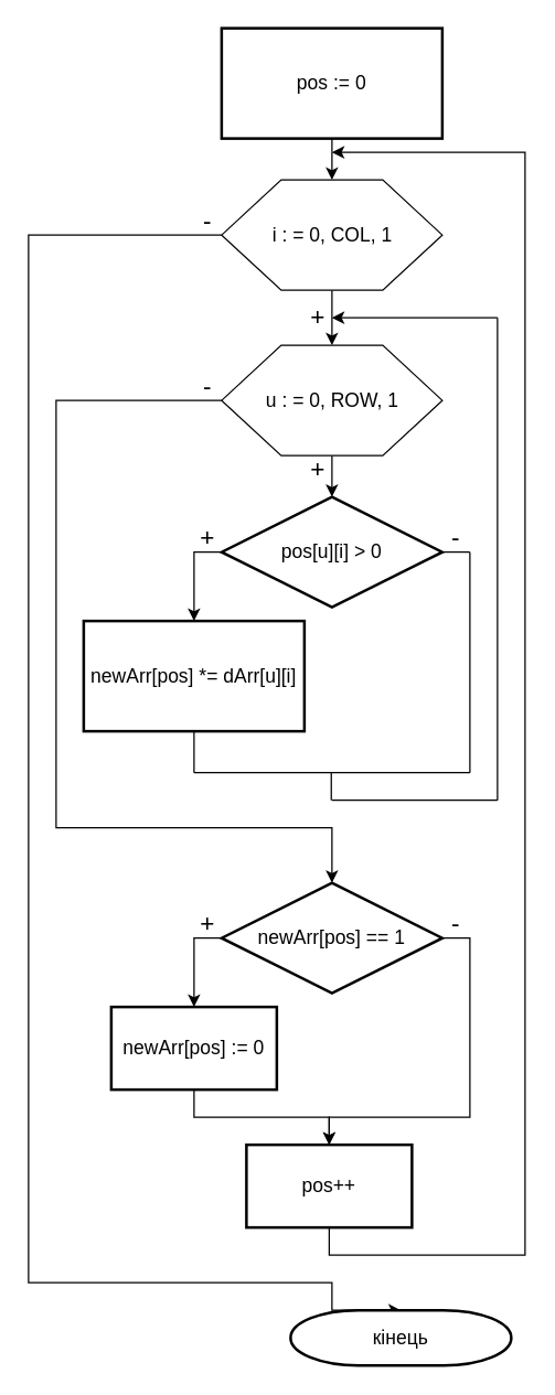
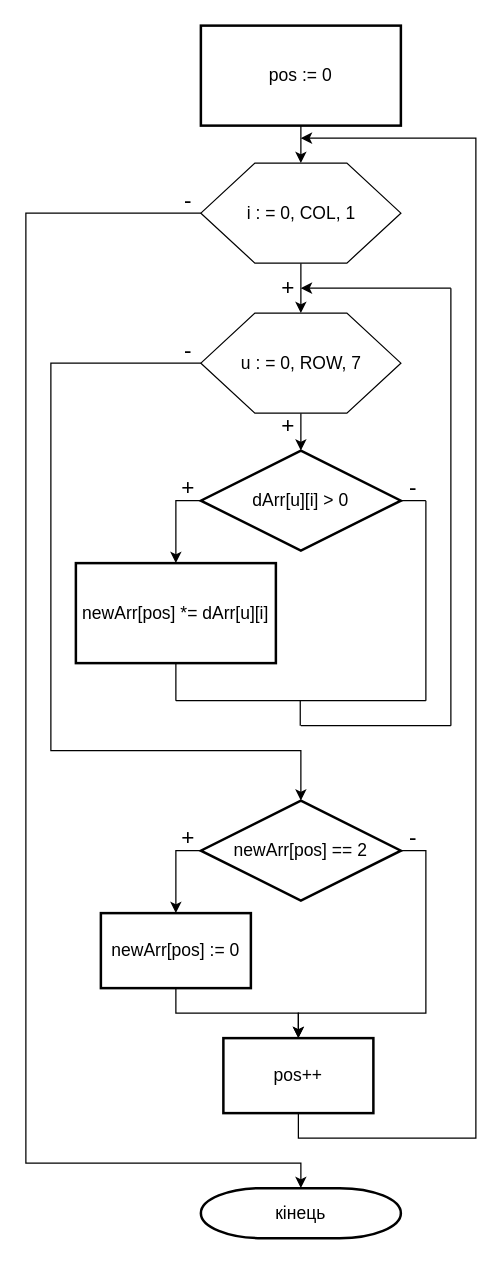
  <mxCell id="0" />
  <mxCell id="1" parent="0" />
  <mxCell id="2" style="edgeStyle=orthogonalEdgeStyle;rounded=0;orthogonalLoop=1;jettySize=auto;html=1;exitX=0.5;exitY=1;exitDx=0;exitDy=0;entryX=0.5;entryY=0;entryDx=0;entryDy=0;" edge="1" parent="1" source="3" target="5"><mxGeometry relative="1" as="geometry" /></mxCell>
  <mxCell id="3" value="&lt;font style=&quot;font-size: 14px&quot;&gt;pos := 0&lt;/font&gt;" style="whiteSpace=wrap;html=1;strokeWidth=2;" vertex="1" parent="1"><mxGeometry x="160" y="20" width="160" height="80" as="geometry" /></mxCell>
  <mxCell id="4" style="edgeStyle=orthogonalEdgeStyle;rounded=0;orthogonalLoop=1;jettySize=auto;html=1;exitX=0.5;exitY=1;exitDx=0;exitDy=0;" edge="1" parent="1" source="5" target="8"><mxGeometry relative="1" as="geometry" /></mxCell>
  <mxCell id="5" value="&lt;font style=&quot;font-size: 14px&quot;&gt;i : = 0, COL, 1&lt;/font&gt;" style="verticalLabelPosition=middle;verticalAlign=middle;html=1;shape=hexagon;perimeter=hexagonPerimeter2;arcSize=6;size=0.27;labelPosition=center;align=center;" vertex="1" parent="1"><mxGeometry x="160" y="130" width="160" height="80" as="geometry" /></mxCell>
  <mxCell id="6" style="edgeStyle=orthogonalEdgeStyle;rounded=0;orthogonalLoop=1;jettySize=auto;html=1;exitX=0.5;exitY=1;exitDx=0;exitDy=0;entryX=0.5;entryY=0;entryDx=0;entryDy=0;entryPerimeter=0;" edge="1" parent="1" source="8" target="10"><mxGeometry relative="1" as="geometry" /></mxCell>
  <mxCell id="7" style="edgeStyle=orthogonalEdgeStyle;rounded=0;orthogonalLoop=1;jettySize=auto;html=1;exitX=0;exitY=0.5;exitDx=0;exitDy=0;entryX=0.5;entryY=0;entryDx=0;entryDy=0;entryPerimeter=0;" edge="1" parent="1" source="8" target="27"><mxGeometry relative="1" as="geometry"><mxPoint x="240" y="116" as="targetPoint" /><Array as="points"><mxPoint x="40" y="290" /><mxPoint x="40" y="600" /><mxPoint x="240" y="600" /></Array></mxGeometry></mxCell>
- <mxCell id="8" value="&lt;font style=&quot;font-size: 14px&quot;&gt;u : = 0, ROW, 1&lt;/font&gt;" style="verticalLabelPosition=middle;verticalAlign=middle;html=1;shape=hexagon;perimeter=hexagonPerimeter2;arcSize=6;size=0.27;labelPosition=center;align=center;" vertex="1" parent="1"><mxGeometry x="160" y="250" width="160" height="80" as="geometry" /></mxCell>
+ <mxCell id="8" value="&lt;font style=&quot;font-size: 14px&quot;&gt;u : = 0, ROW, 7&lt;/font&gt;" style="verticalLabelPosition=middle;verticalAlign=middle;html=1;shape=hexagon;perimeter=hexagonPerimeter2;arcSize=6;size=0.27;labelPosition=center;align=center;" vertex="1" parent="1"><mxGeometry x="160" y="250" width="160" height="80" as="geometry" /></mxCell>
  <mxCell id="9" value="" style="edgeStyle=orthogonalEdgeStyle;rounded=0;orthogonalLoop=1;jettySize=auto;html=1;exitX=0;exitY=0.5;exitDx=0;exitDy=0;exitPerimeter=0;" edge="1" parent="1" source="10" target="11"><mxGeometry relative="1" as="geometry" /></mxCell>
- <mxCell id="10" value="&lt;font style=&quot;font-size: 14px&quot;&gt;pos[u][i] &amp;gt; 0&lt;/font&gt;" style="strokeWidth=2;html=1;shape=mxgraph.flowchart.decision;whiteSpace=wrap;" vertex="1" parent="1"><mxGeometry x="160" y="360" width="160" height="80" as="geometry" /></mxCell>
+ <mxCell id="10" value="&lt;font style=&quot;font-size: 14px&quot;&gt;dArr[u][i] &amp;gt; 0&lt;/font&gt;" style="strokeWidth=2;html=1;shape=mxgraph.flowchart.decision;whiteSpace=wrap;" vertex="1" parent="1"><mxGeometry x="160" y="360" width="160" height="80" as="geometry" /></mxCell>
  <mxCell id="11" value="&lt;font style=&quot;font-size: 14px&quot;&gt;newArr[pos] *= dArr[u][i]&lt;/font&gt;" style="whiteSpace=wrap;html=1;strokeWidth=2;" vertex="1" parent="1"><mxGeometry x="60" y="450" width="160" height="80" as="geometry" /></mxCell>
  <mxCell id="12" value="" style="endArrow=none;html=1;" edge="1" parent="1"><mxGeometry width="50" height="50" relative="1" as="geometry"><mxPoint x="340" y="400" as="sourcePoint" /><mxPoint x="320" y="400" as="targetPoint" /></mxGeometry></mxCell>
  <mxCell id="13" value="" style="endArrow=none;html=1;" edge="1" parent="1"><mxGeometry width="50" height="50" relative="1" as="geometry"><mxPoint x="340" y="560" as="sourcePoint" /><mxPoint x="340" y="400" as="targetPoint" /></mxGeometry></mxCell>
  <mxCell id="14" value="" style="endArrow=none;html=1;" edge="1" parent="1"><mxGeometry width="50" height="50" relative="1" as="geometry"><mxPoint x="140" y="560" as="sourcePoint" /><mxPoint x="340" y="560" as="targetPoint" /></mxGeometry></mxCell>
  <mxCell id="15" value="" style="endArrow=none;html=1;" edge="1" parent="1"><mxGeometry width="50" height="50" relative="1" as="geometry"><mxPoint x="140" y="560" as="sourcePoint" /><mxPoint x="140" y="530" as="targetPoint" /></mxGeometry></mxCell>
  <mxCell id="16" value="&lt;font style=&quot;font-size: 18px&quot;&gt;+&lt;/font&gt;" style="text;html=1;strokeColor=none;fillColor=none;align=center;verticalAlign=middle;whiteSpace=wrap;rounded=0;" vertex="1" parent="1"><mxGeometry x="130" y="380" width="40" height="20" as="geometry" /></mxCell>
  <mxCell id="17" value="&lt;font style=&quot;font-size: 18px&quot;&gt;-&lt;/font&gt;" style="text;html=1;strokeColor=none;fillColor=none;align=center;verticalAlign=middle;whiteSpace=wrap;rounded=0;" vertex="1" parent="1"><mxGeometry x="310" y="380" width="40" height="20" as="geometry" /></mxCell>
  <mxCell id="18" value="" style="endArrow=none;html=1;" edge="1" parent="1"><mxGeometry width="50" height="50" relative="1" as="geometry"><mxPoint x="239.5" y="580" as="sourcePoint" /><mxPoint x="239.5" y="560" as="targetPoint" /></mxGeometry></mxCell>
  <mxCell id="19" value="" style="endArrow=none;html=1;" edge="1" parent="1"><mxGeometry width="50" height="50" relative="1" as="geometry"><mxPoint x="240" y="580" as="sourcePoint" /><mxPoint x="360" y="580" as="targetPoint" /></mxGeometry></mxCell>
  <mxCell id="20" value="" style="endArrow=none;html=1;" edge="1" parent="1"><mxGeometry width="50" height="50" relative="1" as="geometry"><mxPoint x="360" y="580" as="sourcePoint" /><mxPoint x="360" y="230" as="targetPoint" /></mxGeometry></mxCell>
  <mxCell id="21" value="" style="endArrow=classic;html=1;" edge="1" parent="1"><mxGeometry width="50" height="50" relative="1" as="geometry"><mxPoint x="360" y="230" as="sourcePoint" /><mxPoint x="240" y="230" as="targetPoint" /></mxGeometry></mxCell>
  <mxCell id="22" value="&lt;font style=&quot;font-size: 18px&quot;&gt;+&lt;/font&gt;" style="text;html=1;strokeColor=none;fillColor=none;align=center;verticalAlign=middle;whiteSpace=wrap;rounded=0;" vertex="1" parent="1"><mxGeometry x="210" y="330" width="40" height="20" as="geometry" /></mxCell>
  <mxCell id="23" value="&lt;font style=&quot;font-size: 18px&quot;&gt;+&lt;/font&gt;" style="text;html=1;strokeColor=none;fillColor=none;align=center;verticalAlign=middle;whiteSpace=wrap;rounded=0;" vertex="1" parent="1"><mxGeometry x="210" y="220" width="40" height="20" as="geometry" /></mxCell>
  <mxCell id="24" value="&lt;font style=&quot;font-size: 18px&quot;&gt;-&lt;/font&gt;" style="text;html=1;strokeColor=none;fillColor=none;align=center;verticalAlign=middle;whiteSpace=wrap;rounded=0;" vertex="1" parent="1"><mxGeometry x="130" y="270" width="40" height="20" as="geometry" /></mxCell>
  <mxCell id="25" value="" style="edgeStyle=orthogonalEdgeStyle;rounded=0;orthogonalLoop=1;jettySize=auto;html=1;" edge="1" parent="1" source="27" target="31"><mxGeometry relative="1" as="geometry"><Array as="points"><mxPoint x="140" y="680" /></Array></mxGeometry></mxCell>
  <mxCell id="26" style="edgeStyle=orthogonalEdgeStyle;rounded=0;orthogonalLoop=1;jettySize=auto;html=1;exitX=1;exitY=0.5;exitDx=0;exitDy=0;exitPerimeter=0;" edge="1" parent="1" source="27" target="33"><mxGeometry relative="1" as="geometry"><Array as="points"><mxPoint x="340" y="680" /><mxPoint x="340" y="810" /><mxPoint x="238" y="810" /></Array></mxGeometry></mxCell>
- <mxCell id="27" value="&lt;font style=&quot;font-size: 14px&quot;&gt;newArr[pos] == 1&lt;/font&gt;" style="strokeWidth=2;html=1;shape=mxgraph.flowchart.decision;whiteSpace=wrap;" vertex="1" parent="1"><mxGeometry x="160" y="640" width="160" height="80" as="geometry" /></mxCell>
+ <mxCell id="27" value="&lt;font style=&quot;font-size: 14px&quot;&gt;newArr[pos] == 2&lt;/font&gt;" style="strokeWidth=2;html=1;shape=mxgraph.flowchart.decision;whiteSpace=wrap;" vertex="1" parent="1"><mxGeometry x="160" y="640" width="160" height="80" as="geometry" /></mxCell>
  <mxCell id="28" style="edgeStyle=orthogonalEdgeStyle;rounded=0;orthogonalLoop=1;jettySize=auto;html=1;exitX=0.75;exitY=1;exitDx=0;exitDy=0;entryX=0.5;entryY=0;entryDx=0;entryDy=0;entryPerimeter=0;" edge="1" parent="1" source="29" target="36"><mxGeometry relative="1" as="geometry"><Array as="points"><mxPoint x="20" y="170" /><mxPoint x="20" y="930" /><mxPoint x="240" y="930" /></Array></mxGeometry></mxCell>
  <mxCell id="29" value="&lt;font style=&quot;font-size: 18px&quot;&gt;-&lt;/font&gt;" style="text;html=1;strokeColor=none;fillColor=none;align=center;verticalAlign=middle;whiteSpace=wrap;rounded=0;" vertex="1" parent="1"><mxGeometry x="130" y="150" width="40" height="20" as="geometry" /></mxCell>
  <mxCell id="30" value="" style="edgeStyle=orthogonalEdgeStyle;rounded=0;orthogonalLoop=1;jettySize=auto;html=1;" edge="1" parent="1" source="31" target="33"><mxGeometry relative="1" as="geometry" /></mxCell>
  <mxCell id="31" value="&lt;font style=&quot;font-size: 14px&quot;&gt;newArr[pos] := 0&lt;/font&gt;" style="whiteSpace=wrap;html=1;strokeWidth=2;" vertex="1" parent="1"><mxGeometry x="80" y="730" width="120" height="60" as="geometry" /></mxCell>
  <mxCell id="32" style="edgeStyle=orthogonalEdgeStyle;rounded=0;orthogonalLoop=1;jettySize=auto;html=1;exitX=0.5;exitY=1;exitDx=0;exitDy=0;" edge="1" parent="1" source="33"><mxGeometry relative="1" as="geometry"><mxPoint x="240" y="110" as="targetPoint" /><Array as="points"><mxPoint x="238" y="910" /><mxPoint x="380" y="910" /><mxPoint x="380" y="110" /></Array></mxGeometry></mxCell>
  <mxCell id="33" value="&lt;font style=&quot;font-size: 14px&quot;&gt;pos++&lt;/font&gt;" style="whiteSpace=wrap;html=1;strokeWidth=2;" vertex="1" parent="1"><mxGeometry x="178" y="830" width="120" height="60" as="geometry" /></mxCell>
  <mxCell id="34" value="&lt;font style=&quot;font-size: 18px&quot;&gt;+&lt;/font&gt;" style="text;html=1;strokeColor=none;fillColor=none;align=center;verticalAlign=middle;whiteSpace=wrap;rounded=0;" vertex="1" parent="1"><mxGeometry x="130" y="660" width="40" height="20" as="geometry" /></mxCell>
  <mxCell id="35" value="&lt;font style=&quot;font-size: 18px&quot;&gt;-&lt;/font&gt;" style="text;html=1;strokeColor=none;fillColor=none;align=center;verticalAlign=middle;whiteSpace=wrap;rounded=0;" vertex="1" parent="1"><mxGeometry x="310" y="660" width="40" height="20" as="geometry" /></mxCell>
- <mxCell id="36" value="&lt;font style=&quot;font-size: 14px&quot;&gt;кінець&lt;/font&gt;" style="strokeWidth=2;html=1;shape=mxgraph.flowchart.terminator;whiteSpace=wrap;" vertex="1" parent="1"><mxGeometry x="210" y="950" width="160" height="40" as="geometry" /></mxCell>
+ <mxCell id="36" value="&lt;font style=&quot;font-size: 14px&quot;&gt;кінець&lt;/font&gt;" style="strokeWidth=2;html=1;shape=mxgraph.flowchart.terminator;whiteSpace=wrap;" vertex="1" parent="1"><mxGeometry x="160" y="950" width="160" height="40" as="geometry" /></mxCell>
